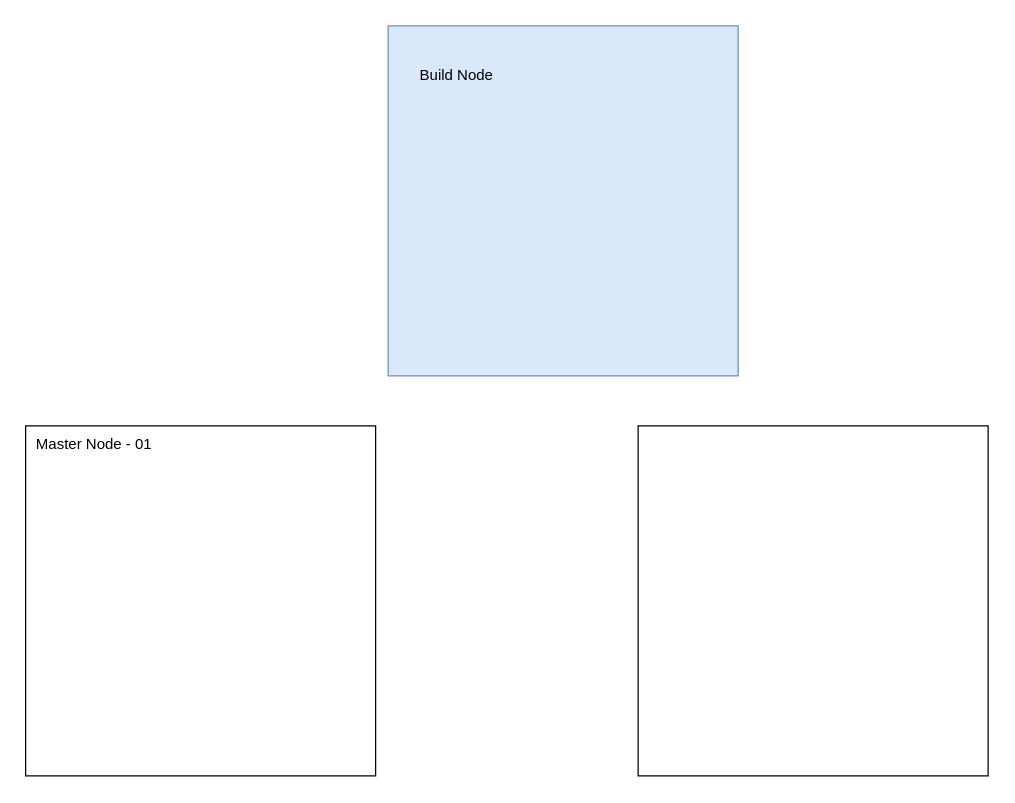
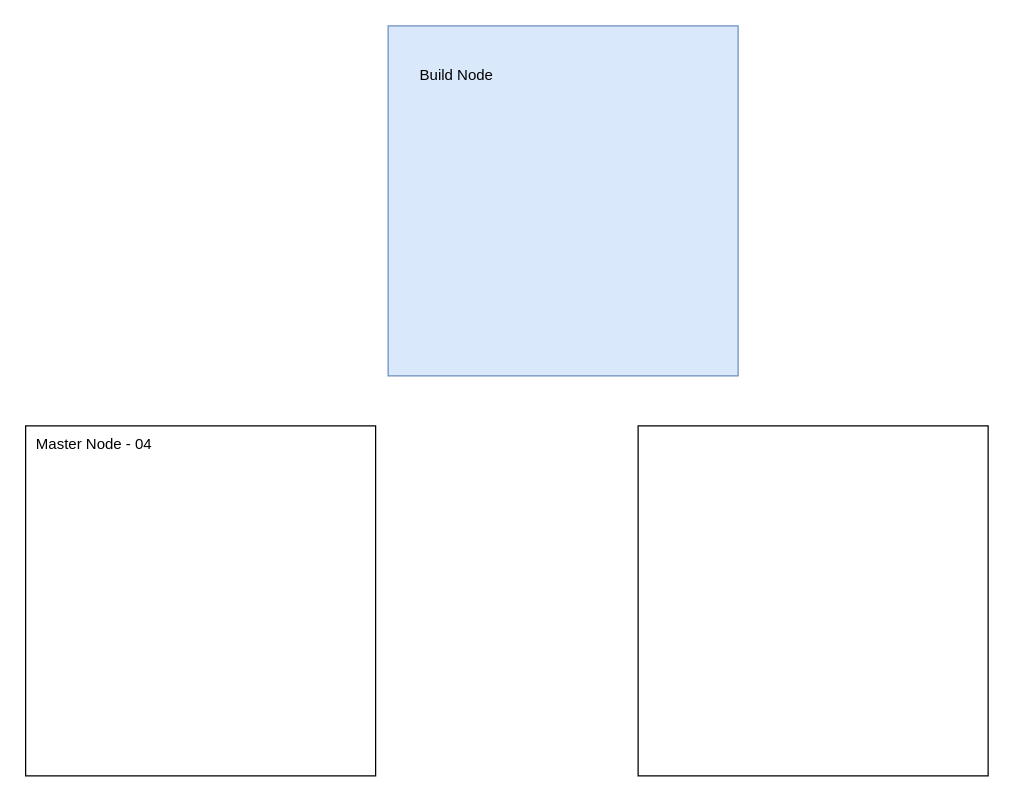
  <mxCell id="0" />
  <mxCell id="1" parent="0" />
  <mxCell id="2" value="" style="group" vertex="1" connectable="0" parent="1"><mxGeometry x="310" y="20" width="280" height="280" as="geometry" /></mxCell>
  <mxCell id="3" value="" style="whiteSpace=wrap;html=1;aspect=fixed;fillColor=#dae8fc;strokeColor=#6c8ebf;" vertex="1" parent="2"><mxGeometry width="280" height="280" as="geometry" /></mxCell>
  <mxCell id="4" value="Build Node" style="text;html=1;strokeColor=none;fillColor=none;align=center;verticalAlign=middle;whiteSpace=wrap;rounded=0;" vertex="1" parent="2"><mxGeometry x="10" y="25" width="90" height="30" as="geometry" /></mxCell>
  <mxCell id="5" value="" style="group" vertex="1" connectable="0" parent="1"><mxGeometry x="20" y="340" width="280" height="280" as="geometry" /></mxCell>
  <mxCell id="6" value="" style="whiteSpace=wrap;html=1;aspect=fixed;" vertex="1" parent="5"><mxGeometry width="280" height="280" as="geometry" /></mxCell>
- <mxCell id="7" value="Master Node - 01" style="text;html=1;strokeColor=none;fillColor=none;align=center;verticalAlign=middle;whiteSpace=wrap;rounded=0;" vertex="1" parent="5"><mxGeometry width="110" height="30" as="geometry" /></mxCell>
+ <mxCell id="7" value="Master Node - 04" style="text;html=1;strokeColor=none;fillColor=none;align=center;verticalAlign=middle;whiteSpace=wrap;rounded=0;" vertex="1" parent="5"><mxGeometry width="110" height="30" as="geometry" /></mxCell>
  <mxCell id="8" value="" style="group" vertex="1" connectable="0" parent="1"><mxGeometry x="510" y="340" width="280" height="280" as="geometry" /></mxCell>
  <mxCell id="9" value="" style="whiteSpace=wrap;html=1;aspect=fixed;" vertex="1" parent="8"><mxGeometry width="280" height="280" as="geometry" /></mxCell>
